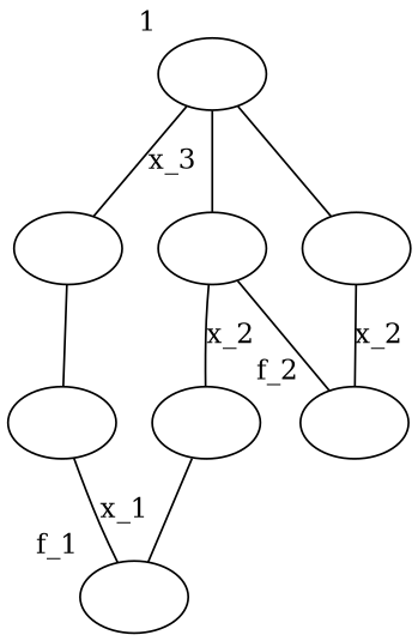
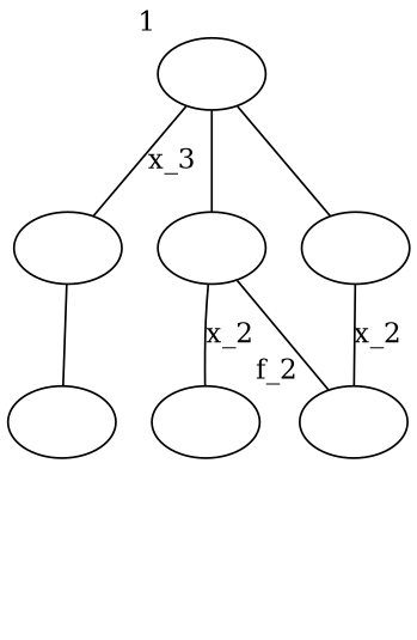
  graph {
    rankdir=TB
    node [style=inner]
    n1 [label=" " style=pole xlabel=1]
    n2 [label=" "]
    n3 [label=" "]
    n4 [label=" "]
-   n5 [label=" " style=pole xlabel=f_1]
    n6 [label=" " style=pole xlabel=f_2]
    n7 [label=" "]
    n8 [label=" "]
    n1 -- n2 [label=x_3]
    n1 -- n3 [label=" " texlbl="$\overline{x}_3$"]
    n1 -- n4 [label=" " texlbl="$\overline{x}_2$"]
    n2 -- n7 [label=" " texlbl="$\overline{x}_2$"]
    n3 -- n6 [label=" " texlbl="$\overline{x}_2$"]
    n3 -- n8 [label=x_2]
    n4 -- n6 [label=x_2]
-   n7 -- n5 [label=x_1]
-   n8 -- n5 [label=" " texlbl="$\overline{x}_1$"]
  }
